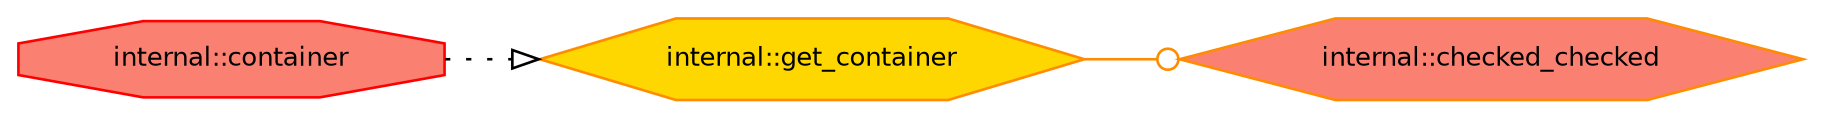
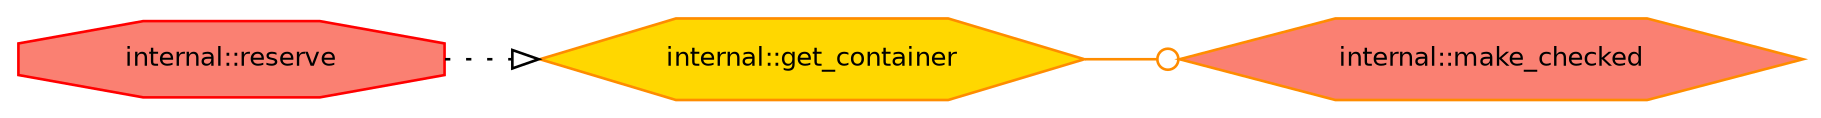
  digraph {
    rankdir=LR
    node [color=darkorange fillcolor=salmon fontname=Helvetica fontsize=10 shape=hexagon style=filled]
    edge [fontname=Helvetica fontsize=10 labelfontname=Helvetica labelfontsize=10]
-   n1 [color=red fontcolor=black height=0.2 label="internal::container" shape=octagon width=0.4]
+   n1 [color=red fontcolor=black height=0.2 label="internal::reserve" shape=octagon width=0.4]
    n2 [fillcolor=gold height=0.2 label="internal::get_container" width=0.4]
-   n3 [height=0.2 label="internal::checked_checked" width=0.4]
+   n3 [height=0.2 label="internal::make_checked" width=0.4]
    n1 -> n2 [arrowhead=onormal color=black style=dotted]
    n2 -> n3 [arrowhead=odot color=darkorange style=solid]
  }
